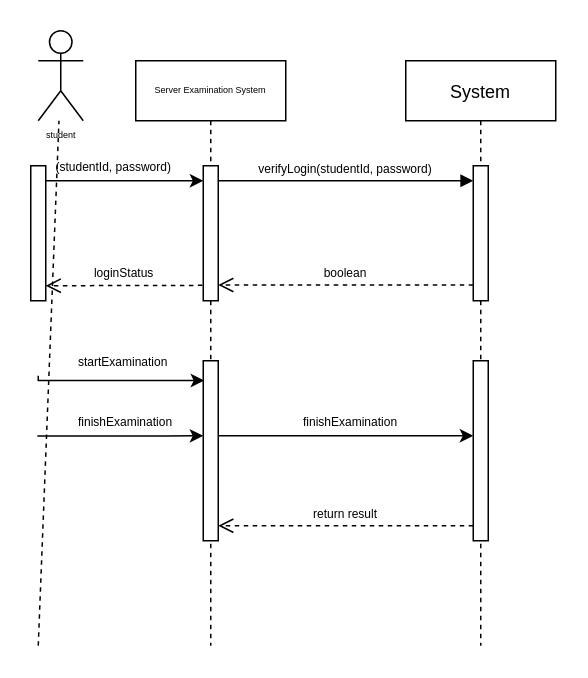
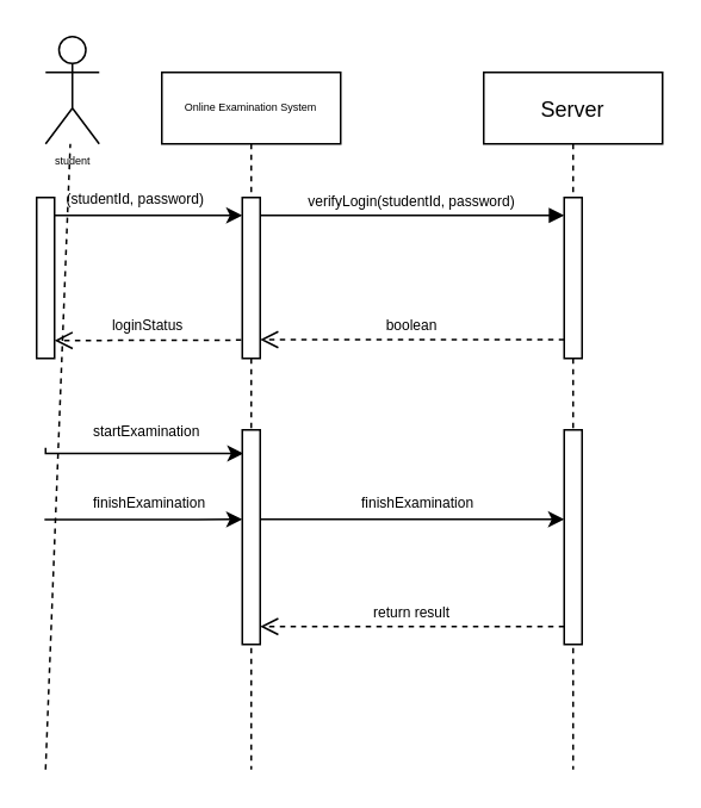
  <mxCell id="0" />
  <mxCell id="1" parent="0" />
- <mxCell id="2" value="Server Examination System" style="shape=umlLifeline;perimeter=lifelinePerimeter;container=1;collapsible=0;recursiveResize=0;rounded=0;shadow=0;strokeWidth=1;fontSize=6;" parent="1" vertex="1"><mxGeometry x="90" y="40" width="100" height="390" as="geometry" /></mxCell>
+ <mxCell id="2" value="Online Examination System" style="shape=umlLifeline;perimeter=lifelinePerimeter;container=1;collapsible=0;recursiveResize=0;rounded=0;shadow=0;strokeWidth=1;fontSize=6;" parent="1" vertex="1"><mxGeometry x="90" y="40" width="100" height="390" as="geometry" /></mxCell>
  <mxCell id="3" style="edgeStyle=orthogonalEdgeStyle;rounded=0;orthogonalLoop=1;jettySize=auto;html=1;fontSize=6;" edge="1" parent="2"><mxGeometry relative="1" as="geometry"><mxPoint x="-60" y="80" as="sourcePoint" /><mxPoint x="45" y="80" as="targetPoint" /></mxGeometry></mxCell>
  <mxCell id="4" value="" style="points=[];perimeter=orthogonalPerimeter;rounded=0;shadow=0;strokeWidth=1;" parent="2" vertex="1"><mxGeometry x="45" y="70" width="10" height="90" as="geometry" /></mxCell>
  <mxCell id="5" value="&lt;span style=&quot;color: rgb(0 , 0 , 0) ; font-family: &amp;#34;helvetica&amp;#34; ; font-style: normal ; font-weight: normal ; letter-spacing: normal ; text-align: center ; text-indent: 0px ; text-transform: none ; word-spacing: 0px ; background-color: rgb(255 , 255 , 255) ; text-decoration: none ; display: inline ; float: none&quot;&gt;&lt;font style=&quot;font-size: 8px&quot;&gt;(studentId, password)&lt;/font&gt;&lt;/span&gt;" style="text;whiteSpace=wrap;html=1;fontSize=6;" vertex="1" parent="2"><mxGeometry x="-55" y="60" width="85" height="20" as="geometry" /></mxCell>
  <mxCell id="6" style="edgeStyle=orthogonalEdgeStyle;rounded=0;orthogonalLoop=1;jettySize=auto;html=1;fontSize=6;entryX=0.061;entryY=0.11;entryDx=0;entryDy=0;entryPerimeter=0;" edge="1" parent="2" target="7"><mxGeometry relative="1" as="geometry"><mxPoint x="-65" y="210" as="sourcePoint" /><mxPoint x="40" y="210" as="targetPoint" /><Array as="points"><mxPoint x="-65" y="213" /></Array></mxGeometry></mxCell>
  <mxCell id="7" value="" style="points=[];perimeter=orthogonalPerimeter;rounded=0;shadow=0;strokeWidth=1;" vertex="1" parent="2"><mxGeometry x="45" y="200" width="10" height="120" as="geometry" /></mxCell>
  <mxCell id="8" style="edgeStyle=orthogonalEdgeStyle;rounded=0;orthogonalLoop=1;jettySize=auto;html=1;fontSize=6;entryX=0.061;entryY=0.11;entryDx=0;entryDy=0;entryPerimeter=0;" edge="1" parent="2"><mxGeometry relative="1" as="geometry"><mxPoint x="-65.61" y="250.1" as="sourcePoint" /><mxPoint x="45" y="250" as="targetPoint" /><Array as="points"><mxPoint x="20" y="250" /><mxPoint x="20" y="250" /></Array></mxGeometry></mxCell>
- <mxCell id="9" value="System" style="shape=umlLifeline;perimeter=lifelinePerimeter;container=1;collapsible=0;recursiveResize=0;rounded=0;shadow=0;strokeWidth=1;" parent="1" vertex="1"><mxGeometry x="270" y="40" width="100" height="390" as="geometry" /></mxCell>
+ <mxCell id="9" value="Server" style="shape=umlLifeline;perimeter=lifelinePerimeter;container=1;collapsible=0;recursiveResize=0;rounded=0;shadow=0;strokeWidth=1;" parent="1" vertex="1"><mxGeometry x="270" y="40" width="100" height="390" as="geometry" /></mxCell>
  <mxCell id="10" value="" style="points=[];perimeter=orthogonalPerimeter;rounded=0;shadow=0;strokeWidth=1;" parent="9" vertex="1"><mxGeometry x="45" y="70" width="10" height="90" as="geometry" /></mxCell>
  <mxCell id="11" value="" style="points=[];perimeter=orthogonalPerimeter;rounded=0;shadow=0;strokeWidth=1;" vertex="1" parent="9"><mxGeometry x="45" y="200" width="10" height="120" as="geometry" /></mxCell>
  <mxCell id="12" value="boolean" style="verticalAlign=bottom;endArrow=open;dashed=1;endSize=8;exitX=0;exitY=0.95;shadow=0;strokeWidth=1;fontSize=8;" parent="1" edge="1"><mxGeometry relative="1" as="geometry"><mxPoint x="145" y="189.5" as="targetPoint" /><mxPoint x="315" y="189.5" as="sourcePoint" /></mxGeometry></mxCell>
  <mxCell id="13" value="verifyLogin(studentId, password)" style="verticalAlign=bottom;endArrow=block;entryX=0;entryY=0;shadow=0;strokeWidth=1;fontSize=8;" parent="1" edge="1"><mxGeometry relative="1" as="geometry"><mxPoint x="145" y="120" as="sourcePoint" /><mxPoint x="315" y="120" as="targetPoint" /></mxGeometry></mxCell>
  <mxCell id="14" value="loginStatus" style="verticalAlign=bottom;endArrow=open;dashed=1;endSize=8;shadow=0;strokeWidth=1;exitX=-0.058;exitY=0.886;exitDx=0;exitDy=0;exitPerimeter=0;fontSize=8;" edge="1" parent="1" source="4"><mxGeometry relative="1" as="geometry"><mxPoint x="30" y="190" as="targetPoint" /><mxPoint x="130" y="190" as="sourcePoint" /></mxGeometry></mxCell>
  <mxCell id="15" value="student&lt;br&gt;" style="shape=umlActor;verticalLabelPosition=bottom;verticalAlign=top;html=1;outlineConnect=0;fontSize=6;" vertex="1" parent="1"><mxGeometry x="25" y="20" width="30" height="60" as="geometry" /></mxCell>
  <mxCell id="16" value="" style="endArrow=none;dashed=1;html=1;rounded=0;fontSize=6;" edge="1" parent="1" target="15"><mxGeometry width="50" height="50" relative="1" as="geometry"><mxPoint x="25" y="430" as="sourcePoint" /><mxPoint x="24.71" y="110" as="targetPoint" /></mxGeometry></mxCell>
  <mxCell id="17" value="" style="points=[];perimeter=orthogonalPerimeter;rounded=0;shadow=0;strokeWidth=1;" vertex="1" parent="1"><mxGeometry x="20" y="110" width="10" height="90" as="geometry" /></mxCell>
  <mxCell id="18" value="&lt;span style=&quot;color: rgb(0 , 0 , 0) ; font-family: &amp;#34;helvetica&amp;#34; ; font-style: normal ; font-weight: normal ; letter-spacing: normal ; text-align: center ; text-indent: 0px ; text-transform: none ; word-spacing: 0px ; background-color: rgb(255 , 255 , 255) ; text-decoration: none ; display: inline ; float: none&quot;&gt;&lt;font style=&quot;font-size: 8px&quot;&gt;startExamination&lt;/font&gt;&lt;/span&gt;" style="text;whiteSpace=wrap;html=1;fontSize=6;" vertex="1" parent="1"><mxGeometry x="50" y="230" width="60" height="20" as="geometry" /></mxCell>
  <mxCell id="19" value="&lt;span style=&quot;color: rgb(0 , 0 , 0) ; font-family: &amp;#34;helvetica&amp;#34; ; font-style: normal ; font-weight: normal ; letter-spacing: normal ; text-align: center ; text-indent: 0px ; text-transform: none ; word-spacing: 0px ; background-color: rgb(255 , 255 , 255) ; text-decoration: none ; display: inline ; float: none&quot;&gt;&lt;font style=&quot;font-size: 8px&quot;&gt;finishExamination&lt;/font&gt;&lt;/span&gt;" style="text;whiteSpace=wrap;html=1;fontSize=6;" vertex="1" parent="1"><mxGeometry x="50" y="270" width="60" height="20" as="geometry" /></mxCell>
  <mxCell id="20" style="edgeStyle=orthogonalEdgeStyle;rounded=0;orthogonalLoop=1;jettySize=auto;html=1;fontSize=8;" edge="1" parent="1"><mxGeometry relative="1" as="geometry"><mxPoint x="145" y="290" as="sourcePoint" /><mxPoint x="315" y="290" as="targetPoint" /><Array as="points"><mxPoint x="240" y="290" /><mxPoint x="240" y="290" /></Array></mxGeometry></mxCell>
  <mxCell id="21" value="&lt;span style=&quot;color: rgb(0 , 0 , 0) ; font-family: &amp;#34;helvetica&amp;#34; ; font-style: normal ; font-weight: normal ; letter-spacing: normal ; text-align: center ; text-indent: 0px ; text-transform: none ; word-spacing: 0px ; background-color: rgb(255 , 255 , 255) ; text-decoration: none ; display: inline ; float: none&quot;&gt;&lt;font style=&quot;font-size: 8px&quot;&gt;finishExamination&lt;/font&gt;&lt;/span&gt;" style="text;whiteSpace=wrap;html=1;fontSize=6;" vertex="1" parent="1"><mxGeometry x="200" y="270" width="60" height="20" as="geometry" /></mxCell>
  <mxCell id="22" value="return result" style="verticalAlign=bottom;endArrow=open;dashed=1;endSize=8;exitX=0;exitY=0.95;shadow=0;strokeWidth=1;fontSize=8;" edge="1" parent="1"><mxGeometry relative="1" as="geometry"><mxPoint x="145" y="350" as="targetPoint" /><mxPoint x="315" y="350" as="sourcePoint" /></mxGeometry></mxCell>
